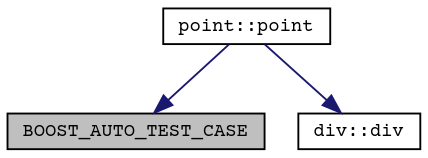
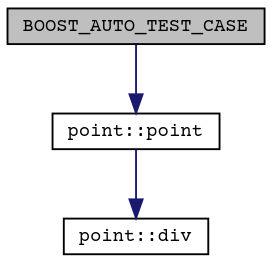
  digraph {
    fontname="Courier Prime"
    rankdir=TB
    node [color=black fillcolor=white fontname="Courier Prime" fontsize=10 shape=record style=filled]
    edge [color=midnightblue fontname="Courier Prime" fontsize=10 labelfontname=Helvetica labelfontsize=10 style=solid]
    n1 [fillcolor=grey75 fontcolor=black height=0.2 label=BOOST_AUTO_TEST_CASE width=0.4]
    n2 [height=0.2 label="point::point" width=0.4]
-   n3 [height=0.2 label="div::div" width=0.4]
-   n2 -> n1
+   n3 [height=0.2 label="point::div" width=0.4]
+   n1 -> n2
    n2 -> n3
  }
